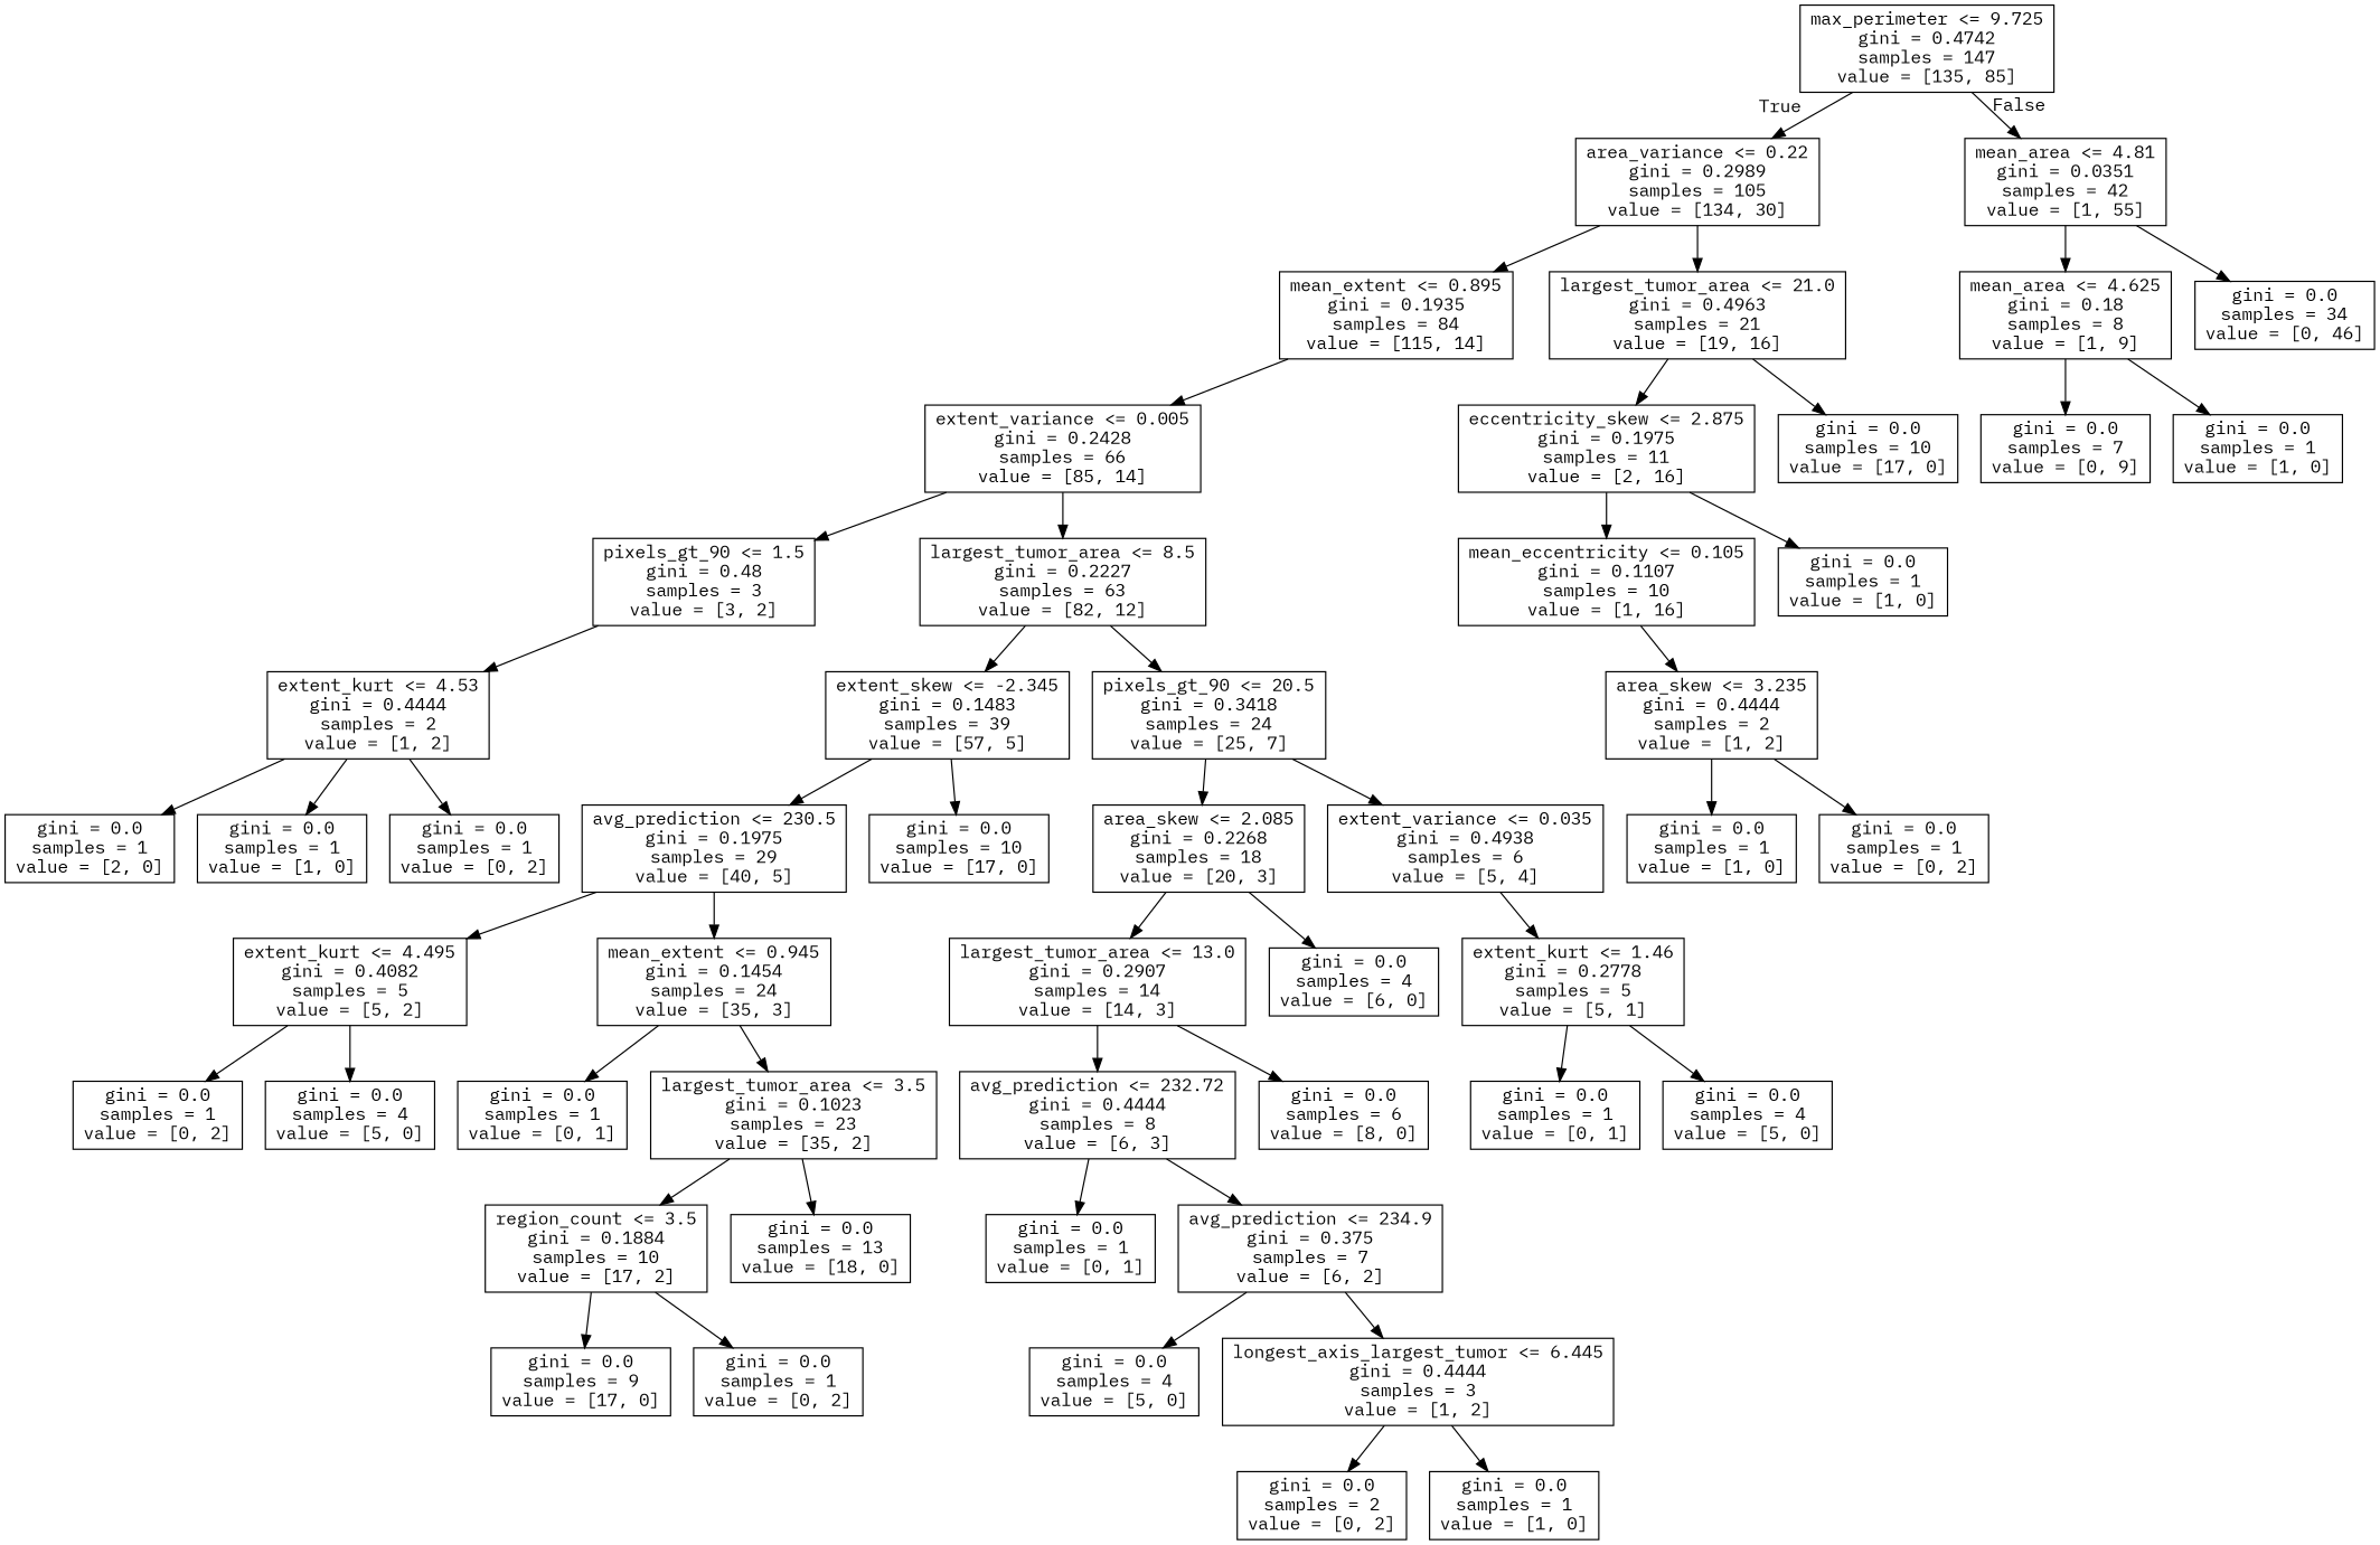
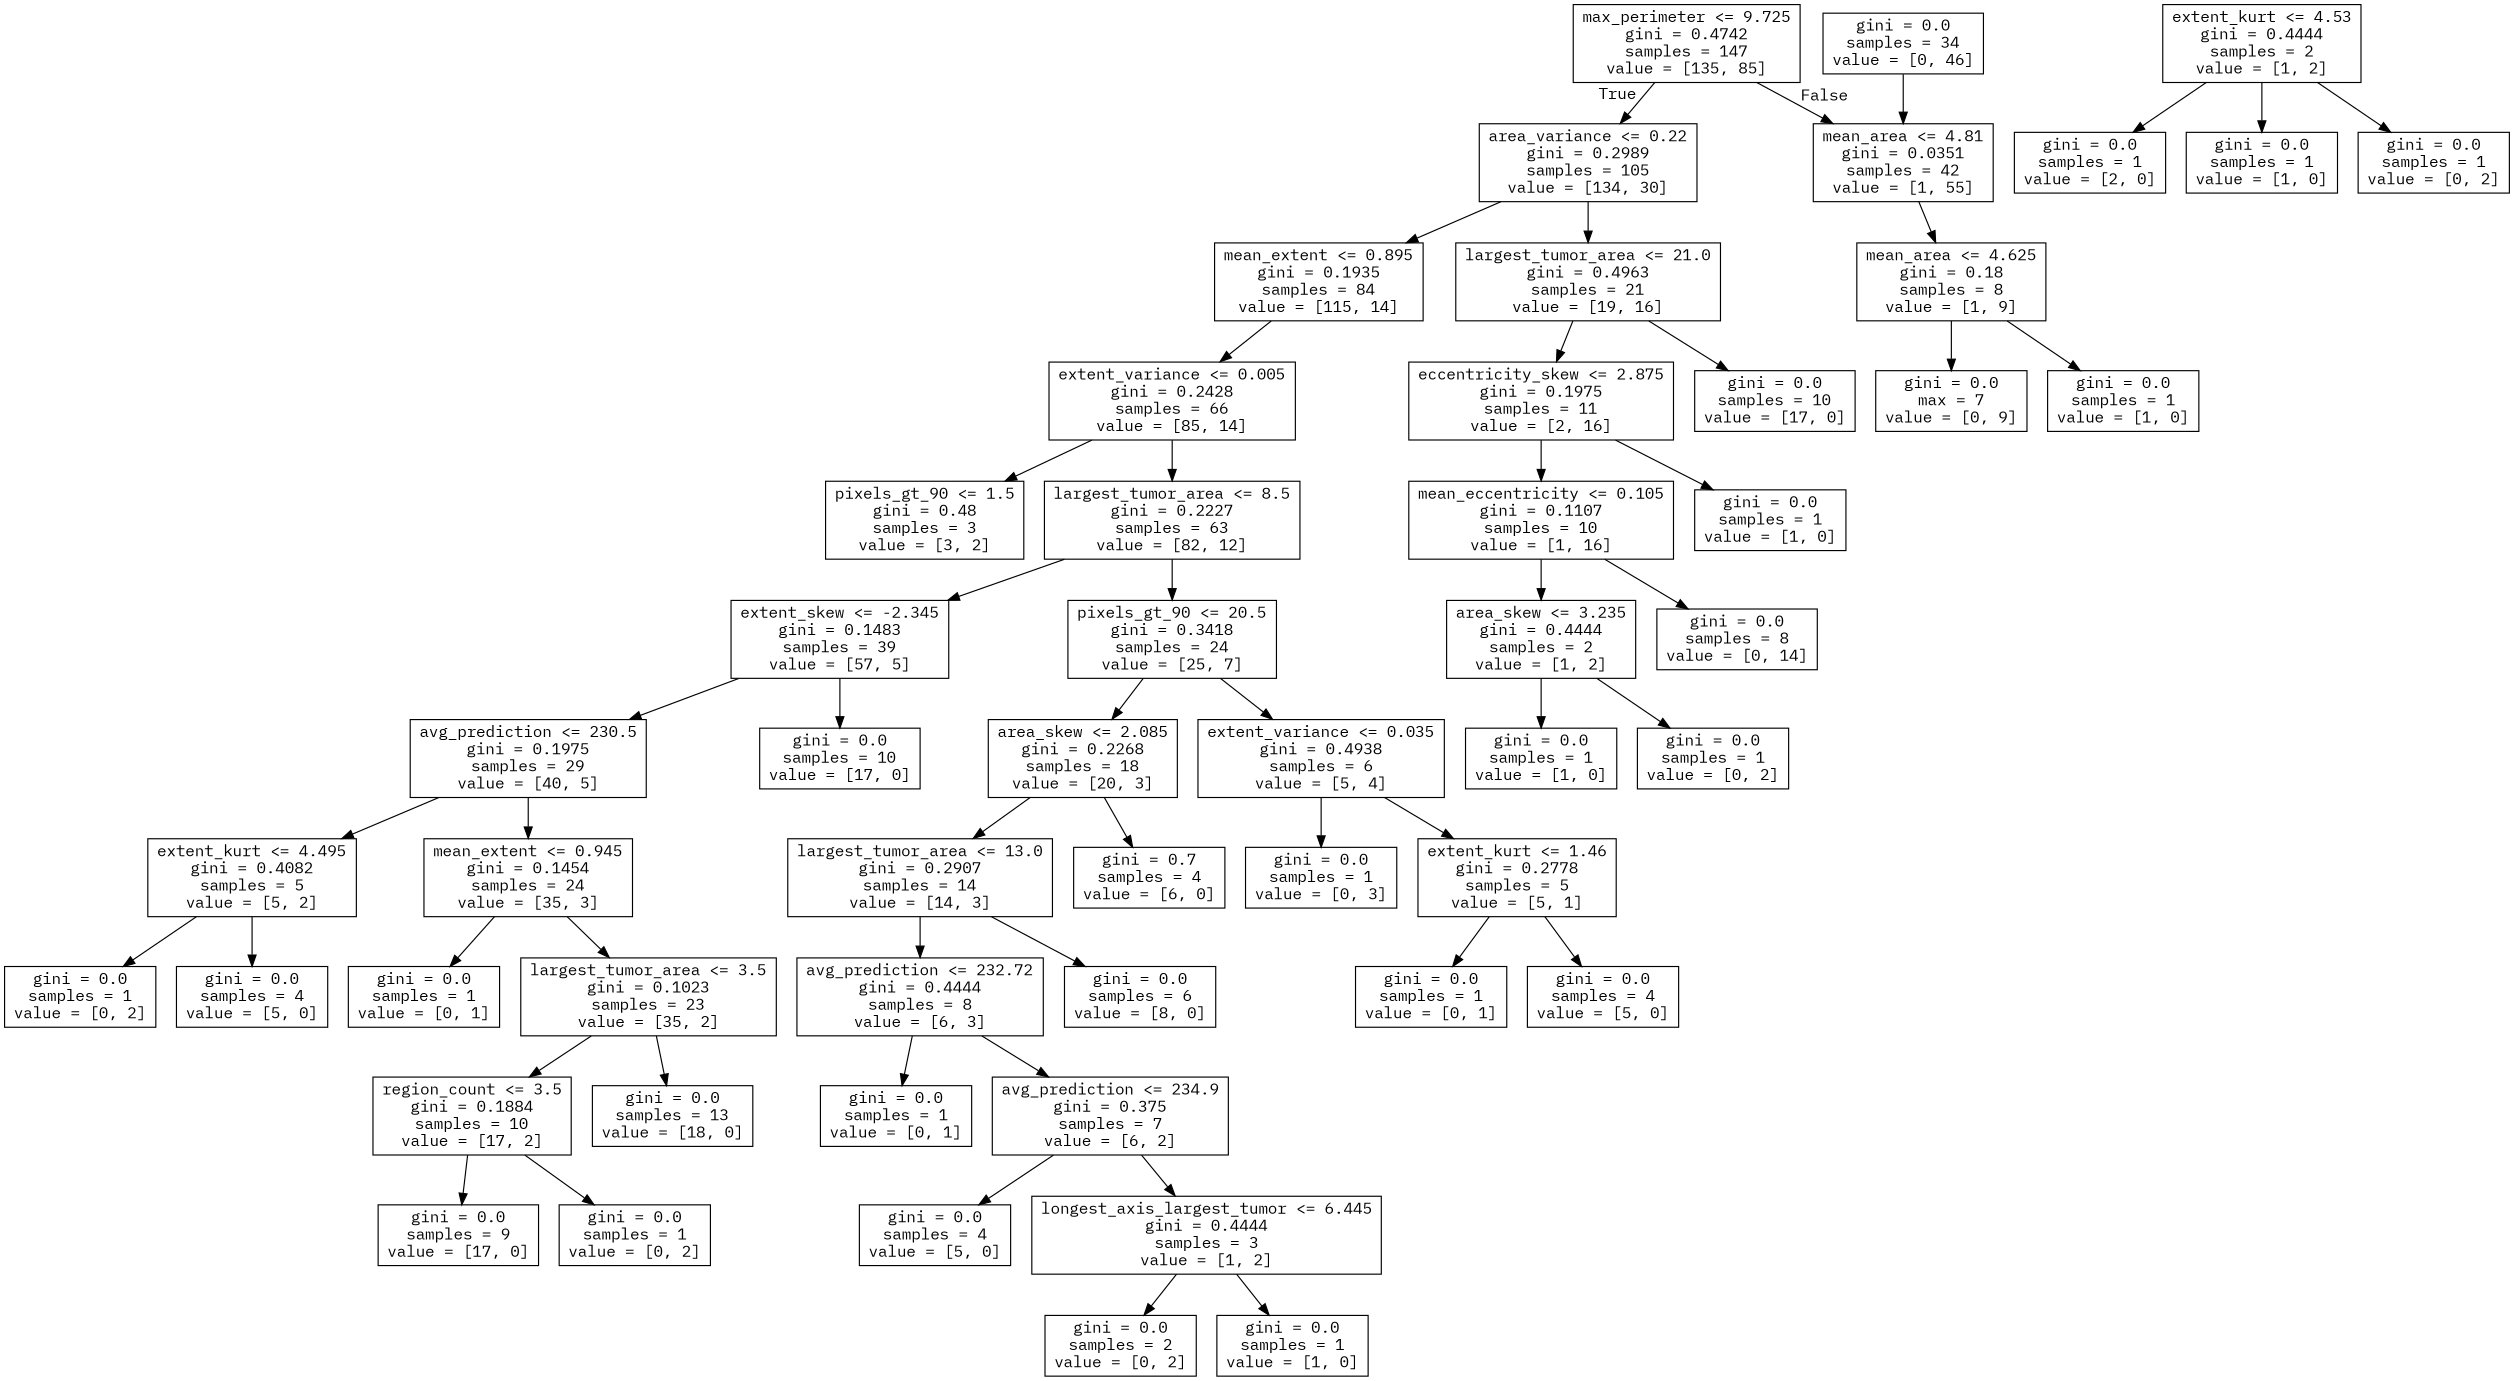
  digraph {
    fontname="IBM Plex Mono"
    node [fontname="IBM Plex Mono" shape=box]
    edge [fontname="IBM Plex Mono"]
    n1 [label="max_perimeter <= 9.725\ngini = 0.4742\nsamples = 147\nvalue = [135, 85]"]
    n2 [label="area_variance <= 0.22\ngini = 0.2989\nsamples = 105\nvalue = [134, 30]"]
    n3 [label="mean_area <= 4.81\ngini = 0.0351\nsamples = 42\nvalue = [1, 55]"]
    n4 [label="mean_extent <= 0.895\ngini = 0.1935\nsamples = 84\nvalue = [115, 14]"]
    n5 [label="largest_tumor_area <= 21.0\ngini = 0.4963\nsamples = 21\nvalue = [19, 16]"]
    n6 [label="mean_area <= 4.625\ngini = 0.18\nsamples = 8\nvalue = [1, 9]"]
    n7 [label="gini = 0.0\nsamples = 34\nvalue = [0, 46]"]
    n8 [label="extent_variance <= 0.005\ngini = 0.2428\nsamples = 66\nvalue = [85, 14]"]
    n9 [label="eccentricity_skew <= 2.875\ngini = 0.1975\nsamples = 11\nvalue = [2, 16]"]
    n10 [label="gini = 0.0\nsamples = 10\nvalue = [17, 0]"]
    n11 [label="pixels_gt_90 <= 1.5\ngini = 0.48\nsamples = 3\nvalue = [3, 2]"]
    n12 [label="largest_tumor_area <= 8.5\ngini = 0.2227\nsamples = 63\nvalue = [82, 12]"]
    n13 [label="extent_kurt <= 4.53\ngini = 0.4444\nsamples = 2\nvalue = [1, 2]"]
    n14 [label="extent_skew <= -2.345\ngini = 0.1483\nsamples = 39\nvalue = [57, 5]"]
    n15 [label="pixels_gt_90 <= 20.5\ngini = 0.3418\nsamples = 24\nvalue = [25, 7]"]
    n16 [label="gini = 0.0\nsamples = 1\nvalue = [2, 0]"]
    n17 [label="gini = 0.0\nsamples = 1\nvalue = [1, 0]"]
    n18 [label="gini = 0.0\nsamples = 1\nvalue = [0, 2]"]
    n19 [label="avg_prediction <= 230.5\ngini = 0.1975\nsamples = 29\nvalue = [40, 5]"]
    n20 [label="gini = 0.0\nsamples = 10\nvalue = [17, 0]"]
    n21 [label="area_skew <= 2.085\ngini = 0.2268\nsamples = 18\nvalue = [20, 3]"]
    n22 [label="extent_variance <= 0.035\ngini = 0.4938\nsamples = 6\nvalue = [5, 4]"]
    n23 [label="extent_kurt <= 4.495\ngini = 0.4082\nsamples = 5\nvalue = [5, 2]"]
    n24 [label="mean_extent <= 0.945\ngini = 0.1454\nsamples = 24\nvalue = [35, 3]"]
    n25 [label="gini = 0.0\nsamples = 1\nvalue = [0, 2]"]
    n26 [label="gini = 0.0\nsamples = 4\nvalue = [5, 0]"]
    n27 [label="gini = 0.0\nsamples = 1\nvalue = [0, 1]"]
    n28 [label="largest_tumor_area <= 3.5\ngini = 0.1023\nsamples = 23\nvalue = [35, 2]"]
    n29 [label="region_count <= 3.5\ngini = 0.1884\nsamples = 10\nvalue = [17, 2]"]
    n30 [label="gini = 0.0\nsamples = 13\nvalue = [18, 0]"]
    n31 [label="gini = 0.0\nsamples = 9\nvalue = [17, 0]"]
    n32 [label="gini = 0.0\nsamples = 1\nvalue = [0, 2]"]
    n33 [label="largest_tumor_area <= 13.0\ngini = 0.2907\nsamples = 14\nvalue = [14, 3]"]
-   n34 [label="gini = 0.0\nsamples = 4\nvalue = [6, 0]"]
+   n34 [label="gini = 0.7\nsamples = 4\nvalue = [6, 0]"]
+   n35 [label="gini = 0.0\nsamples = 1\nvalue = [0, 3]"]
    n36 [label="extent_kurt <= 1.46\ngini = 0.2778\nsamples = 5\nvalue = [5, 1]"]
    n37 [label="avg_prediction <= 232.72\ngini = 0.4444\nsamples = 8\nvalue = [6, 3]"]
    n38 [label="gini = 0.0\nsamples = 6\nvalue = [8, 0]"]
    n39 [label="gini = 0.0\nsamples = 1\nvalue = [0, 1]"]
    n40 [label="avg_prediction <= 234.9\ngini = 0.375\nsamples = 7\nvalue = [6, 2]"]
    n41 [label="gini = 0.0\nsamples = 4\nvalue = [5, 0]"]
    n42 [label="longest_axis_largest_tumor <= 6.445\ngini = 0.4444\nsamples = 3\nvalue = [1, 2]"]
    n43 [label="gini = 0.0\nsamples = 2\nvalue = [0, 2]"]
    n44 [label="gini = 0.0\nsamples = 1\nvalue = [1, 0]"]
    n45 [label="gini = 0.0\nsamples = 1\nvalue = [0, 1]"]
    n46 [label="gini = 0.0\nsamples = 4\nvalue = [5, 0]"]
    n47 [label="mean_eccentricity <= 0.105\ngini = 0.1107\nsamples = 10\nvalue = [1, 16]"]
    n48 [label="gini = 0.0\nsamples = 1\nvalue = [1, 0]"]
    n49 [label="area_skew <= 3.235\ngini = 0.4444\nsamples = 2\nvalue = [1, 2]"]
+   n50 [label="gini = 0.0\nsamples = 8\nvalue = [0, 14]"]
    n51 [label="gini = 0.0\nsamples = 1\nvalue = [1, 0]"]
    n52 [label="gini = 0.0\nsamples = 1\nvalue = [0, 2]"]
-   n53 [label="gini = 0.0\nsamples = 7\nvalue = [0, 9]"]
+   n53 [label="gini = 0.0\nmax = 7\nvalue = [0, 9]"]
    n54 [label="gini = 0.0\nsamples = 1\nvalue = [1, 0]"]
    n1 -> n2 [headlabel=True labelangle=45 labeldistance=2.5]
    n1 -> n3 [headlabel=False labelangle=-45 labeldistance=2.5]
    n2 -> n4
    n2 -> n5
    n3 -> n6
-   n3 -> n7
+   n7 -> n3
    n4 -> n8
    n5 -> n9
    n5 -> n10
    n6 -> n53
    n6 -> n54
    n8 -> n11
    n8 -> n12
    n9 -> n47
    n9 -> n48
-   n11 -> n13
    n12 -> n14
    n12 -> n15
    n13 -> n16
    n13 -> n17
    n13 -> n18
    n14 -> n19
    n14 -> n20
    n15 -> n21
    n15 -> n22
    n19 -> n23
    n19 -> n24
    n21 -> n33
    n21 -> n34
+   n22 -> n35
    n22 -> n36
    n23 -> n25
    n23 -> n26
    n24 -> n27
    n24 -> n28
    n28 -> n29
    n28 -> n30
    n29 -> n31
    n29 -> n32
    n33 -> n37
    n33 -> n38
    n36 -> n45
    n36 -> n46
    n37 -> n39
    n37 -> n40
    n40 -> n41
    n40 -> n42
    n42 -> n43
    n42 -> n44
    n47 -> n49
+   n47 -> n50
    n49 -> n51
    n49 -> n52
  }
